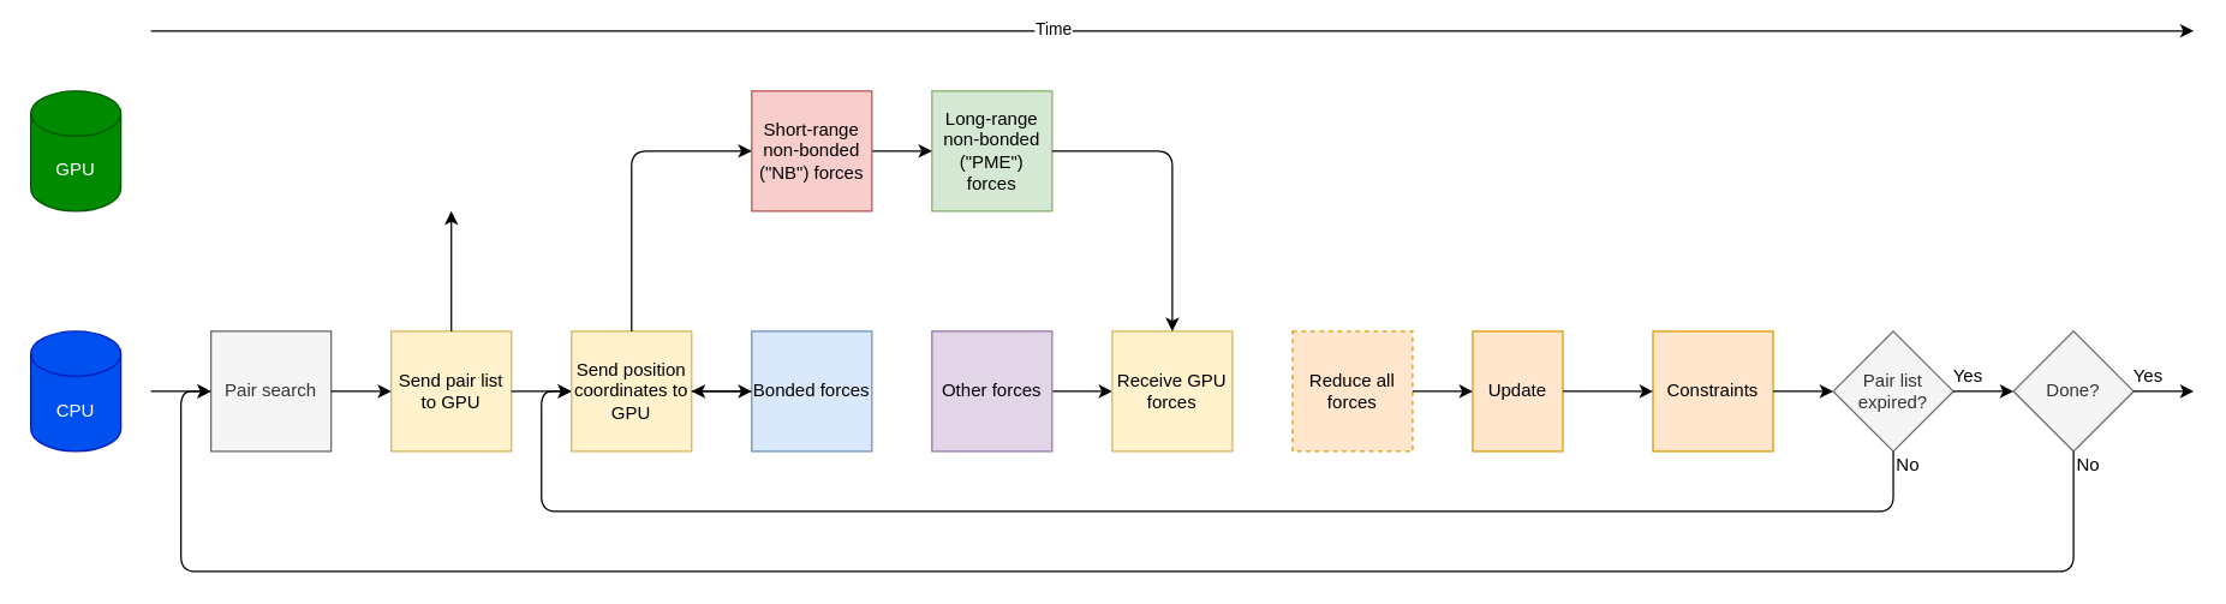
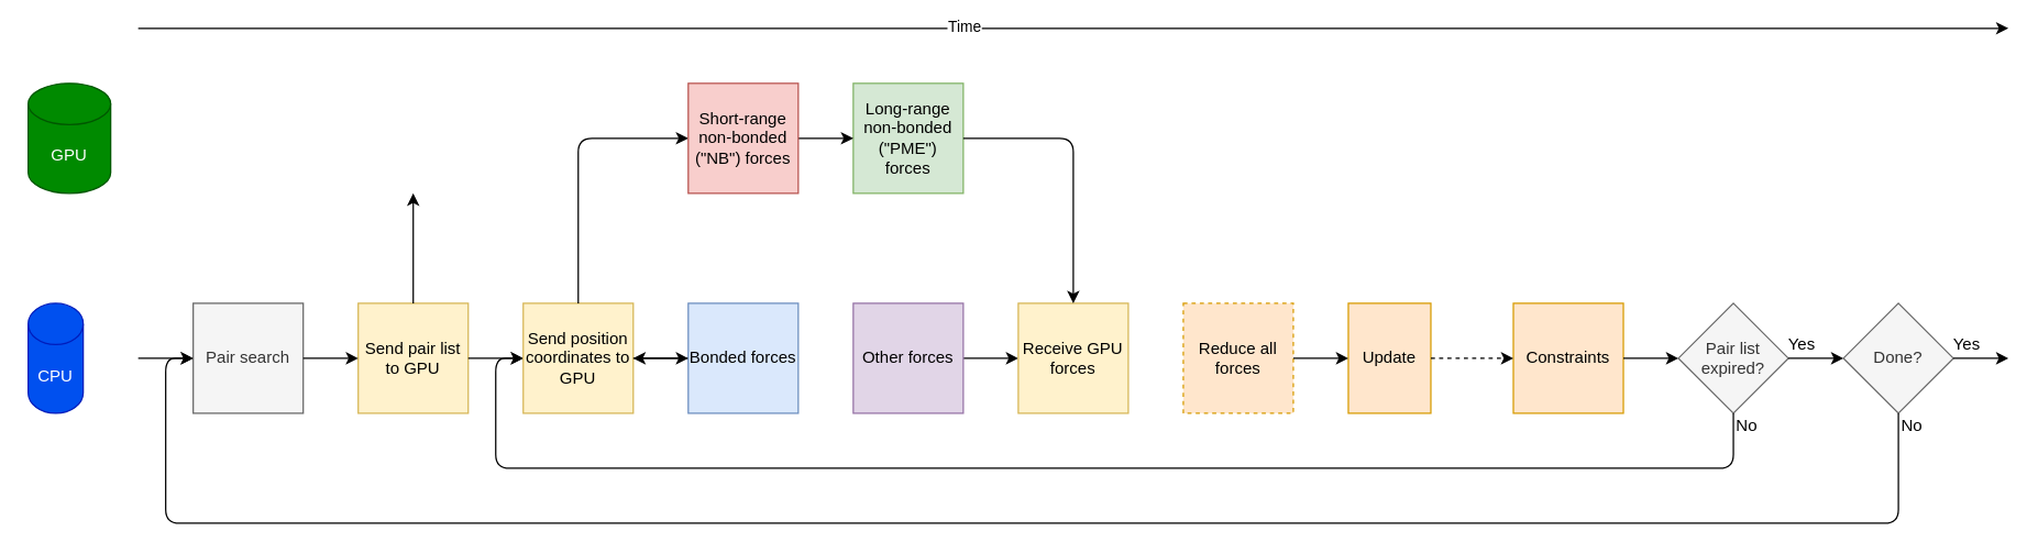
  <mxCell id="0" />
  <mxCell id="1" parent="0" />
  <mxCell id="2" value="" style="endArrow=classic;html=1;" parent="1" edge="1"><mxGeometry width="50" height="50" relative="1" as="geometry"><mxPoint x="100" y="20" as="sourcePoint" /><mxPoint x="1460" y="20" as="targetPoint" /></mxGeometry></mxCell>
  <mxCell id="3" value="Time" style="edgeLabel;html=1;align=center;verticalAlign=middle;resizable=0;points=[];" parent="2" vertex="1" connectable="0"><mxGeometry x="0.142" y="3" relative="1" as="geometry"><mxPoint x="-177" y="1.5" as="offset" /></mxGeometry></mxCell>
  <mxCell id="4" value="Update" style="whiteSpace=wrap;html=1;aspect=fixed;fillColor=#ffe6cc;strokeColor=#d79b00;" parent="1" vertex="1"><mxGeometry x="980" y="220" width="60" height="80" as="geometry" /></mxCell>
  <mxCell id="5" value="Constraints" style="whiteSpace=wrap;html=1;aspect=fixed;fillColor=#ffe6cc;strokeColor=#d79b00;" parent="1" vertex="1"><mxGeometry x="1100" y="220" width="80" height="80" as="geometry" /></mxCell>
  <mxCell id="6" value="" style="endArrow=classic;html=1;exitX=1;exitY=0.5;exitDx=0;exitDy=0;" parent="1" edge="1"><mxGeometry width="50" height="50" relative="1" as="geometry"><mxPoint x="700" y="260" as="sourcePoint" /><mxPoint x="740" y="260" as="targetPoint" /></mxGeometry></mxCell>
- <mxCell id="7" value="" style="endArrow=classic;html=1;exitX=1;exitY=0.5;exitDx=0;exitDy=0;entryX=0;entryY=0.5;entryDx=0;entryDy=0;" parent="1" source="4" target="5" edge="1"><mxGeometry width="50" height="50" relative="1" as="geometry"><mxPoint x="950" y="270" as="sourcePoint" /><mxPoint x="990" y="270" as="targetPoint" /></mxGeometry></mxCell>
+ <mxCell id="7" value="" style="endArrow=classic;html=1;exitX=1;exitY=0.5;exitDx=0;exitDy=0;entryX=0;entryY=0.5;entryDx=0;entryDy=0;dashed=1;" parent="1" source="4" target="5" edge="1"><mxGeometry width="50" height="50" relative="1" as="geometry"><mxPoint x="950" y="270" as="sourcePoint" /><mxPoint x="990" y="270" as="targetPoint" /></mxGeometry></mxCell>
  <mxCell id="8" value="" style="endArrow=classic;html=1;exitX=1;exitY=0.5;exitDx=0;exitDy=0;entryX=0;entryY=0.5;entryDx=0;entryDy=0;" parent="1" source="5" target="9" edge="1"><mxGeometry width="50" height="50" relative="1" as="geometry"><mxPoint x="1070" y="271.5" as="sourcePoint" /><mxPoint x="1110" y="271.5" as="targetPoint" /></mxGeometry></mxCell>
  <mxCell id="9" value="Pair list expired?" style="rhombus;whiteSpace=wrap;html=1;fillColor=#f5f5f5;strokeColor=#666666;fontColor=#333333;" parent="1" vertex="1"><mxGeometry x="1220" y="220" width="80" height="80" as="geometry" /></mxCell>
  <mxCell id="10" value="" style="endArrow=classic;html=1;exitX=1;exitY=0.5;exitDx=0;exitDy=0;entryX=0;entryY=0.5;entryDx=0;entryDy=0;" parent="1" source="9" edge="1"><mxGeometry width="50" height="50" relative="1" as="geometry"><mxPoint x="1080" y="280" as="sourcePoint" /><mxPoint x="1340" y="260" as="targetPoint" /></mxGeometry></mxCell>
  <mxCell id="11" value="Yes" style="text;html=1;strokeColor=none;fillColor=none;align=center;verticalAlign=middle;whiteSpace=wrap;rounded=0;" parent="1" vertex="1"><mxGeometry x="1290" y="240" width="40" height="20" as="geometry" /></mxCell>
  <mxCell id="12" value="No" style="text;html=1;strokeColor=none;fillColor=none;align=center;verticalAlign=middle;whiteSpace=wrap;rounded=0;" parent="1" vertex="1"><mxGeometry x="1250" y="298.5" width="40" height="20" as="geometry" /></mxCell>
  <mxCell id="13" value="" style="endArrow=classic;html=1;exitX=1;exitY=0.5;exitDx=0;exitDy=0;entryX=0;entryY=0.5;entryDx=0;entryDy=0;" parent="1" edge="1"><mxGeometry width="50" height="50" relative="1" as="geometry"><mxPoint x="100" y="260" as="sourcePoint" /><mxPoint x="140" y="260" as="targetPoint" /></mxGeometry></mxCell>
  <mxCell id="14" value="Pair search" style="whiteSpace=wrap;html=1;aspect=fixed;fillColor=#f5f5f5;strokeColor=#666666;fontColor=#333333;" parent="1" vertex="1"><mxGeometry x="140" y="220" width="80" height="80" as="geometry" /></mxCell>
  <mxCell id="15" value="Send pair list to GPU" style="whiteSpace=wrap;html=1;aspect=fixed;fillColor=#fff2cc;strokeColor=#d6b656;" parent="1" vertex="1"><mxGeometry x="260" y="220" width="80" height="80" as="geometry" /></mxCell>
  <mxCell id="16" value="Long-range non-bonded (&quot;PME&quot;) forces" style="whiteSpace=wrap;html=1;aspect=fixed;fillColor=#d5e8d4;strokeColor=#82b366;" parent="1" vertex="1"><mxGeometry x="620" y="60" width="80" height="80" as="geometry" /></mxCell>
  <mxCell id="17" value="Other forces" style="whiteSpace=wrap;html=1;aspect=fixed;fillColor=#e1d5e7;strokeColor=#9673a6;" parent="1" vertex="1"><mxGeometry x="620" y="220" width="80" height="80" as="geometry" /></mxCell>
  <mxCell id="18" value="" style="endArrow=classic;html=1;" parent="1" source="29" target="30" edge="1"><mxGeometry width="50" height="50" relative="1" as="geometry"><mxPoint x="590" y="270" as="sourcePoint" /><mxPoint x="630" y="270" as="targetPoint" /></mxGeometry></mxCell>
  <mxCell id="19" value="Done?" style="rhombus;whiteSpace=wrap;html=1;fillColor=#f5f5f5;strokeColor=#666666;fontColor=#333333;" parent="1" vertex="1"><mxGeometry x="1340" y="220" width="80" height="80" as="geometry" /></mxCell>
  <mxCell id="20" value="" style="endArrow=classic;html=1;exitX=1;exitY=0.5;exitDx=0;exitDy=0;" parent="1" source="19" edge="1"><mxGeometry width="50" height="50" relative="1" as="geometry"><mxPoint x="1190" y="270" as="sourcePoint" /><mxPoint x="1460" y="260" as="targetPoint" /></mxGeometry></mxCell>
  <mxCell id="21" value="Yes" style="text;html=1;strokeColor=none;fillColor=none;align=center;verticalAlign=middle;whiteSpace=wrap;rounded=0;" parent="1" vertex="1"><mxGeometry x="1410" y="240" width="40" height="20" as="geometry" /></mxCell>
  <mxCell id="22" value="" style="endArrow=classic;html=1;exitX=0.5;exitY=1;exitDx=0;exitDy=0;" parent="1" source="19" edge="1"><mxGeometry width="50" height="50" relative="1" as="geometry"><mxPoint x="620" y="520" as="sourcePoint" /><mxPoint x="140" y="260" as="targetPoint" /><Array as="points"><mxPoint x="1380" y="380" /><mxPoint x="120" y="380" /><mxPoint x="120" y="260" /></Array></mxGeometry></mxCell>
  <mxCell id="23" value="" style="endArrow=classic;html=1;exitX=0.5;exitY=1;exitDx=0;exitDy=0;" parent="1" source="9" edge="1"><mxGeometry width="50" height="50" relative="1" as="geometry"><mxPoint x="620" y="490" as="sourcePoint" /><mxPoint x="380" y="260" as="targetPoint" /><Array as="points"><mxPoint x="1260" y="340" /><mxPoint x="360" y="340" /><mxPoint x="360" y="260" /></Array></mxGeometry></mxCell>
  <mxCell id="24" value="No" style="text;html=1;strokeColor=none;fillColor=none;align=center;verticalAlign=middle;whiteSpace=wrap;rounded=0;" parent="1" vertex="1"><mxGeometry x="1370" y="298.5" width="40" height="20" as="geometry" /></mxCell>
- <mxCell id="25" value="CPU" style="shape=cylinder3;whiteSpace=wrap;html=1;boundedLbl=1;backgroundOutline=1;size=15;fillColor=#0050ef;strokeColor=#001DBC;fontColor=#ffffff;" parent="1" vertex="1"><mxGeometry x="20" y="220" width="60" height="80" as="geometry" /></mxCell>
+ <mxCell id="25" value="CPU" style="shape=cylinder3;whiteSpace=wrap;html=1;boundedLbl=1;backgroundOutline=1;size=15;fillColor=#0050ef;strokeColor=#001DBC;fontColor=#ffffff;" parent="1" vertex="1"><mxGeometry x="20" y="220" width="40" height="80" as="geometry" /></mxCell>
  <mxCell id="26" value="GPU" style="shape=cylinder3;whiteSpace=wrap;html=1;boundedLbl=1;backgroundOutline=1;size=15;fillColor=#008a00;strokeColor=#005700;fontColor=#ffffff;" parent="1" vertex="1"><mxGeometry x="20" y="60" width="60" height="80" as="geometry" /></mxCell>
  <mxCell id="27" value="" style="endArrow=classic;html=1;" parent="1" edge="1"><mxGeometry width="50" height="50" relative="1" as="geometry"><mxPoint x="340" y="260" as="sourcePoint" /><mxPoint x="380" y="260" as="targetPoint" /></mxGeometry></mxCell>
  <mxCell id="28" value="" style="endArrow=classic;html=1;exitX=1;exitY=0.5;exitDx=0;exitDy=0;" parent="1" source="14" edge="1"><mxGeometry width="50" height="50" relative="1" as="geometry"><mxPoint x="350" y="271.5" as="sourcePoint" /><mxPoint x="260" y="260" as="targetPoint" /></mxGeometry></mxCell>
  <mxCell id="29" value="Bonded forces" style="whiteSpace=wrap;html=1;aspect=fixed;fillColor=#dae8fc;strokeColor=#6c8ebf;" parent="1" vertex="1"><mxGeometry x="500" y="220" width="80" height="80" as="geometry" /></mxCell>
  <mxCell id="30" value="Send position coordinates to GPU" style="whiteSpace=wrap;html=1;aspect=fixed;fillColor=#fff2cc;strokeColor=#d6b656;" parent="1" vertex="1"><mxGeometry x="380" y="220" width="80" height="80" as="geometry" /></mxCell>
  <mxCell id="31" value="" style="endArrow=classic;html=1;exitX=0.5;exitY=0;exitDx=0;exitDy=0;entryX=0;entryY=0.5;entryDx=0;entryDy=0;" parent="1" source="30" target="38" edge="1"><mxGeometry width="50" height="50" relative="1" as="geometry"><mxPoint x="780" y="510" as="sourcePoint" /><mxPoint x="460" y="100" as="targetPoint" /><Array as="points"><mxPoint x="420" y="100" /></Array></mxGeometry></mxCell>
  <mxCell id="32" value="" style="endArrow=classic;html=1;entryX=0;entryY=0.5;entryDx=0;entryDy=0;" parent="1" source="38" target="16" edge="1"><mxGeometry width="50" height="50" relative="1" as="geometry"><mxPoint x="710" y="270" as="sourcePoint" /><mxPoint x="750" y="270" as="targetPoint" /></mxGeometry></mxCell>
  <mxCell id="33" value="" style="endArrow=classic;html=1;exitX=1;exitY=0.5;exitDx=0;exitDy=0;" parent="1" source="30" edge="1"><mxGeometry width="50" height="50" relative="1" as="geometry"><mxPoint x="720" y="280" as="sourcePoint" /><mxPoint x="500" y="260" as="targetPoint" /></mxGeometry></mxCell>
  <mxCell id="34" value="Receive GPU forces" style="whiteSpace=wrap;html=1;aspect=fixed;fillColor=#fff2cc;strokeColor=#d6b656;" parent="1" vertex="1"><mxGeometry x="740" y="220" width="80" height="80" as="geometry" /></mxCell>
  <mxCell id="35" value="Reduce all forces" style="whiteSpace=wrap;html=1;aspect=fixed;fillColor=#ffe6cc;strokeColor=#d79b00;dashed=1;" parent="1" vertex="1"><mxGeometry x="860" y="220" width="80" height="80" as="geometry" /></mxCell>
  <mxCell id="36" value="" style="endArrow=classic;html=1;exitX=1;exitY=0.5;exitDx=0;exitDy=0;entryX=0;entryY=0.5;entryDx=0;entryDy=0;" parent="1" source="35" target="4" edge="1"><mxGeometry width="50" height="50" relative="1" as="geometry"><mxPoint x="830" y="270" as="sourcePoint" /><mxPoint x="870" y="270" as="targetPoint" /></mxGeometry></mxCell>
  <mxCell id="37" value="" style="endArrow=classic;html=1;entryX=0.5;entryY=0;entryDx=0;entryDy=0;exitX=1;exitY=0.5;exitDx=0;exitDy=0;" parent="1" source="16" target="34" edge="1"><mxGeometry width="50" height="50" relative="1" as="geometry"><mxPoint x="740" y="100" as="sourcePoint" /><mxPoint x="830" y="460" as="targetPoint" /><Array as="points"><mxPoint x="780" y="100" /></Array></mxGeometry></mxCell>
  <mxCell id="38" value="&lt;span&gt;Short-range&lt;/span&gt;&lt;br&gt;&lt;span&gt;non-bonded (&quot;NB&quot;) forces&lt;/span&gt;" style="rounded=0;whiteSpace=wrap;html=1;fillColor=#f8cecc;strokeColor=#b85450;" parent="1" vertex="1"><mxGeometry x="500" y="60" width="80" height="80" as="geometry" /></mxCell>
  <mxCell id="39" value="" style="endArrow=classic;html=1;exitX=0.5;exitY=0;exitDx=0;exitDy=0;" parent="1" source="15" edge="1"><mxGeometry width="50" height="50" relative="1" as="geometry"><mxPoint x="780" y="510" as="sourcePoint" /><mxPoint x="300" y="140" as="targetPoint" /></mxGeometry></mxCell>
